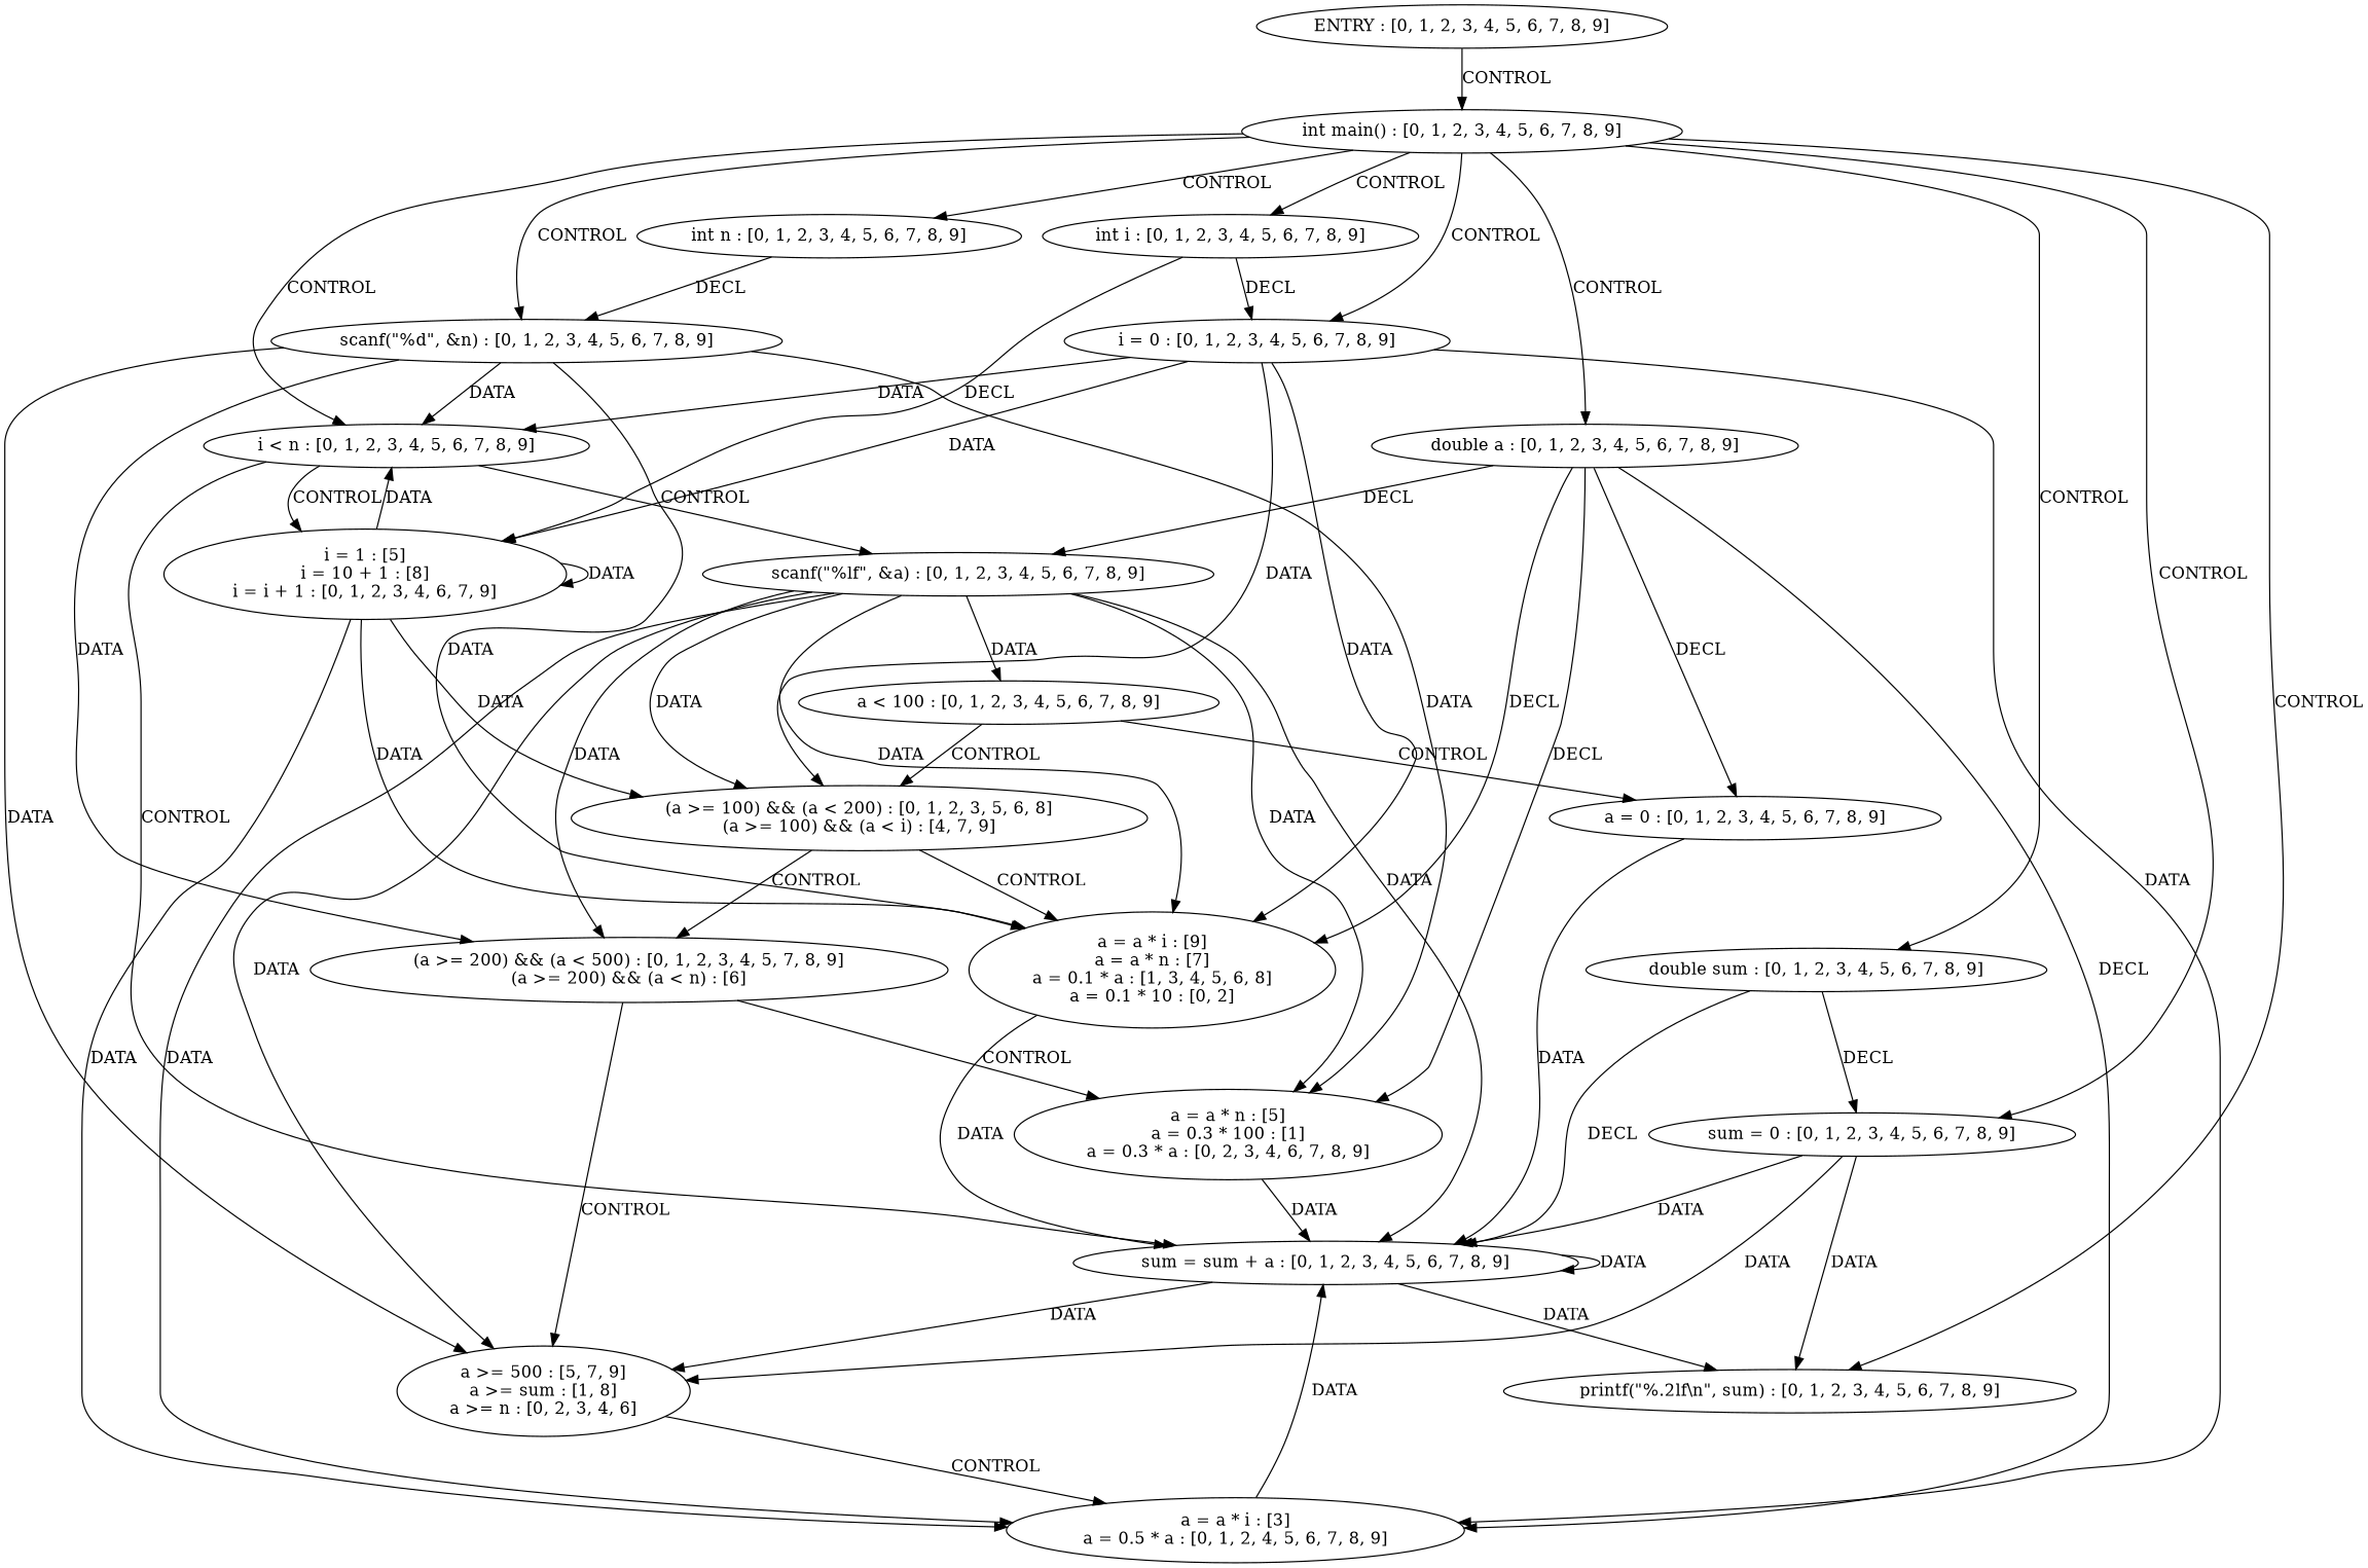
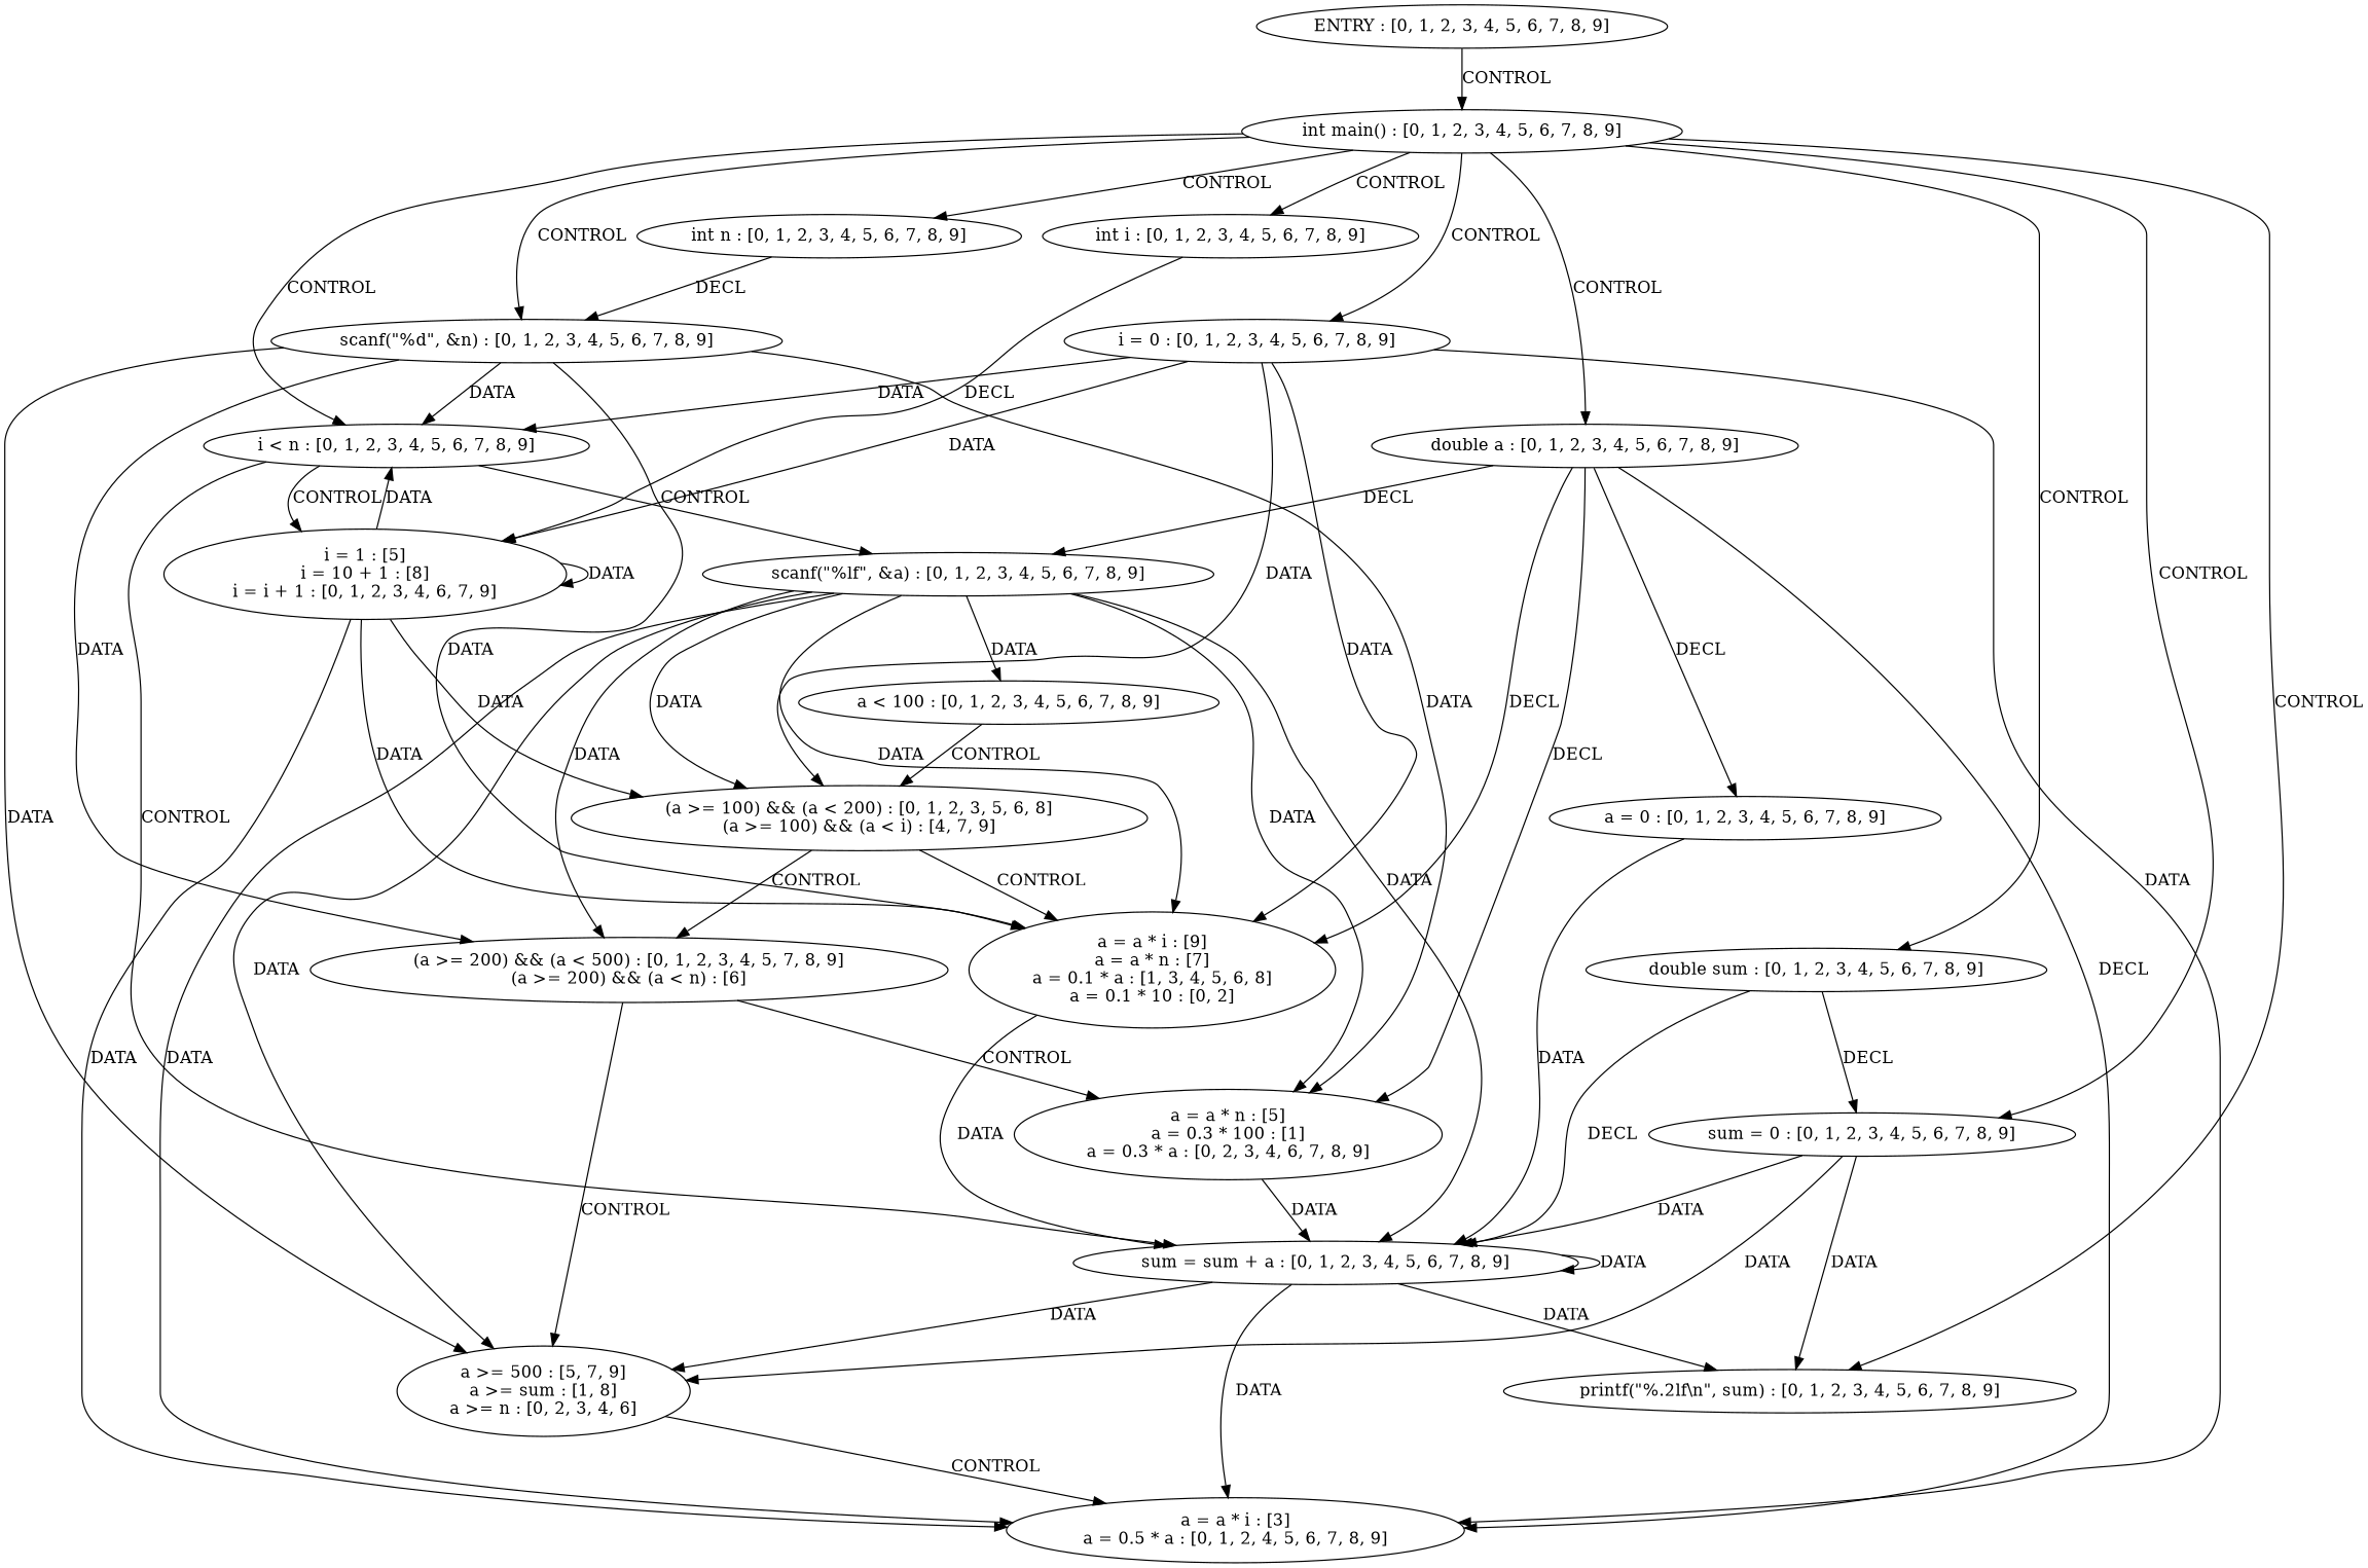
  digraph {
    n1 [label="scanf(\"%d\", &n) : [0, 1, 2, 3, 4, 5, 6, 7, 8, 9]\n"]
    n2 [label="a = a * n : [5]\na = 0.3 * 100 : [1]\na = 0.3 * a : [0, 2, 3, 4, 6, 7, 8, 9]\n"]
    n3 [label="a = a * i : [9]\na = a * n : [7]\na = 0.1 * a : [1, 3, 4, 5, 6, 8]\na = 0.1 * 10 : [0, 2]\n"]
    n4 [label="i < n : [0, 1, 2, 3, 4, 5, 6, 7, 8, 9]\n"]
    n5 [label="(a >= 200) && (a < 500) : [0, 1, 2, 3, 4, 5, 7, 8, 9]\n(a >= 200) && (a < n) : [6]\n"]
    n6 [label="a >= 500 : [5, 7, 9]\na >= sum : [1, 8]\na >= n : [0, 2, 3, 4, 6]\n"]
    n7 [label="sum = sum + a : [0, 1, 2, 3, 4, 5, 6, 7, 8, 9]\n"]
    n8 [label="scanf(\"%lf\", &a) : [0, 1, 2, 3, 4, 5, 6, 7, 8, 9]\n"]
    n9 [label="i = 1 : [5]\ni = 10 + 1 : [8]\ni = i + 1 : [0, 1, 2, 3, 4, 6, 7, 9]\n"]
    n10 [label="a = a * i : [3]\na = 0.5 * a : [0, 1, 2, 4, 5, 6, 7, 8, 9]\n"]
    n11 [label="printf(\"%.2lf\\n\", sum) : [0, 1, 2, 3, 4, 5, 6, 7, 8, 9]\n"]
    n12 [label="(a >= 100) && (a < 200) : [0, 1, 2, 3, 5, 6, 8]\n(a >= 100) && (a < i) : [4, 7, 9]\n"]
    n13 [label="a < 100 : [0, 1, 2, 3, 4, 5, 6, 7, 8, 9]\n"]
    n14 [label="a = 0 : [0, 1, 2, 3, 4, 5, 6, 7, 8, 9]\n"]
    n15 [label="ENTRY : [0, 1, 2, 3, 4, 5, 6, 7, 8, 9]\n"]
    n16 [label="int main() : [0, 1, 2, 3, 4, 5, 6, 7, 8, 9]\n"]
    n17 [label="double a : [0, 1, 2, 3, 4, 5, 6, 7, 8, 9]\n"]
    n18 [label="int n : [0, 1, 2, 3, 4, 5, 6, 7, 8, 9]\n"]
    n19 [label="double sum : [0, 1, 2, 3, 4, 5, 6, 7, 8, 9]\n"]
    n20 [label="sum = 0 : [0, 1, 2, 3, 4, 5, 6, 7, 8, 9]\n"]
    n21 [label="int i : [0, 1, 2, 3, 4, 5, 6, 7, 8, 9]\n"]
    n22 [label="i = 0 : [0, 1, 2, 3, 4, 5, 6, 7, 8, 9]\n"]
    n1 -> n2 [label=DATA]
    n1 -> n3 [label=DATA]
    n1 -> n4 [label=DATA]
    n1 -> n5 [label=DATA]
    n1 -> n6 [label=DATA]
    n2 -> n7 [label=DATA]
    n3 -> n7 [label=DATA]
    n4 -> n7 [label=CONTROL]
    n4 -> n8 [label=CONTROL]
    n4 -> n9 [label=CONTROL]
    n5 -> n2 [label=CONTROL]
    n5 -> n6 [label=CONTROL]
    n6 -> n10 [label=CONTROL]
    n7 -> n6 [label=DATA]
    n7 -> n7 [label=DATA]
    n7 -> n11 [label=DATA]
    n8 -> n2 [label=DATA]
    n8 -> n3 [label=DATA]
    n8 -> n5 [label=DATA]
    n8 -> n6 [label=DATA]
    n8 -> n7 [label=DATA]
    n8 -> n10 [label=DATA]
    n8 -> n12 [label=DATA]
    n8 -> n13 [label=DATA]
    n9 -> n3 [label=DATA]
    n9 -> n4 [label=DATA]
    n9 -> n9 [label=DATA]
    n9 -> n10 [label=DATA]
    n9 -> n12 [label=DATA]
-   n10 -> n7 [label=DATA]
+   n7 -> n10 [label=DATA]
    n12 -> n3 [label=CONTROL]
    n12 -> n5 [label=CONTROL]
    n13 -> n12 [label=CONTROL]
-   n13 -> n14 [label=CONTROL]
    n14 -> n7 [label=DATA]
    n15 -> n16 [label=CONTROL]
    n16 -> n1 [label=CONTROL]
    n16 -> n4 [label=CONTROL]
    n16 -> n11 [label=CONTROL]
    n16 -> n17 [label=CONTROL]
    n16 -> n18 [label=CONTROL]
    n16 -> n19 [label=CONTROL]
    n16 -> n20 [label=CONTROL]
    n16 -> n21 [label=CONTROL]
    n16 -> n22 [label=CONTROL]
    n17 -> n2 [label=DECL]
    n17 -> n3 [label=DECL]
    n17 -> n8 [label=DECL]
    n17 -> n10 [label=DECL]
    n17 -> n14 [label=DECL]
    n18 -> n1 [label=DECL]
    n19 -> n7 [label=DECL]
    n19 -> n20 [label=DECL]
    n20 -> n6 [label=DATA]
    n20 -> n7 [label=DATA]
    n20 -> n11 [label=DATA]
    n21 -> n9 [label=DECL]
-   n21 -> n22 [label=DECL]
    n22 -> n3 [label=DATA]
    n22 -> n4 [label=DATA]
    n22 -> n9 [label=DATA]
    n22 -> n10 [label=DATA]
    n22 -> n12 [label=DATA]
  }
